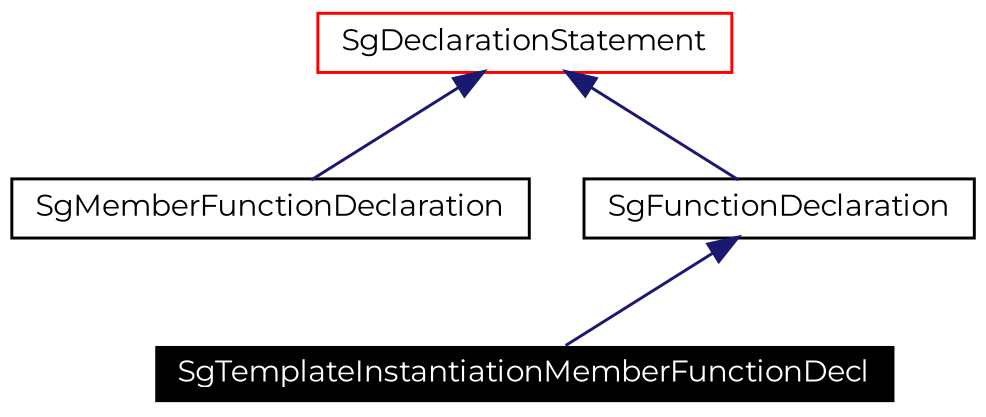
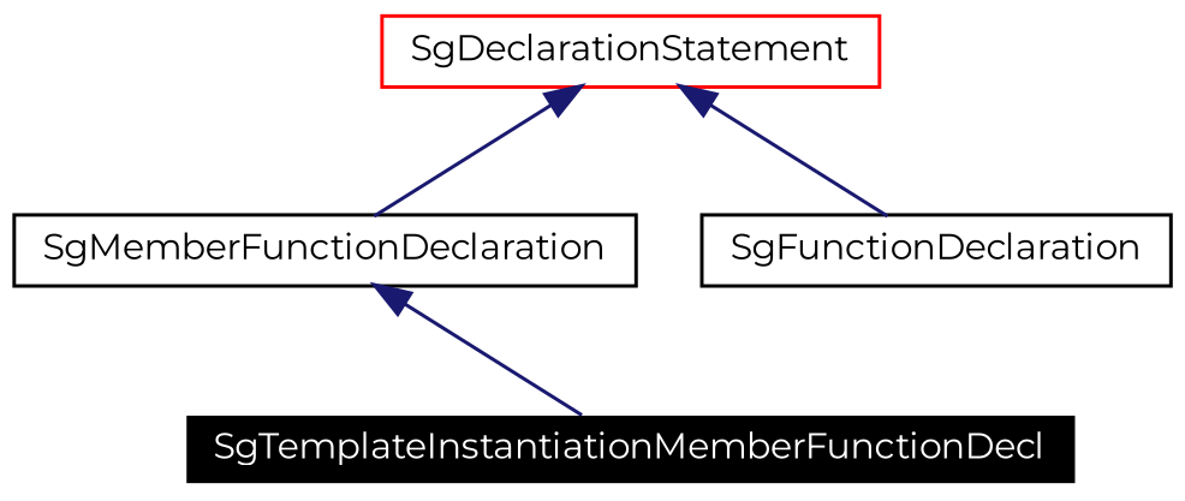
  digraph {
    fontname=Montserrat
    node [color=black fontname=Montserrat fontsize=10 shape=record]
    edge [color=midnightblue dir=back fontname=Montserrat fontsize=10 labelfontname=Helvetica labelfontsize=10 style=solid]
    n1 [color=white fillcolor=black fontcolor=white height=0.2 label=SgTemplateInstantiationMemberFunctionDecl style=filled width=0.4]
    n2 [height=0.2 label=SgMemberFunctionDeclaration width=0.4]
    n3 [height=0.2 label=SgFunctionDeclaration width=0.4]
    n4 [color=red height=0.2 label=SgDeclarationStatement width=0.4]
-   n3 -> n1
+   n2 -> n1
    n4 -> n2
    n4 -> n3
  }
